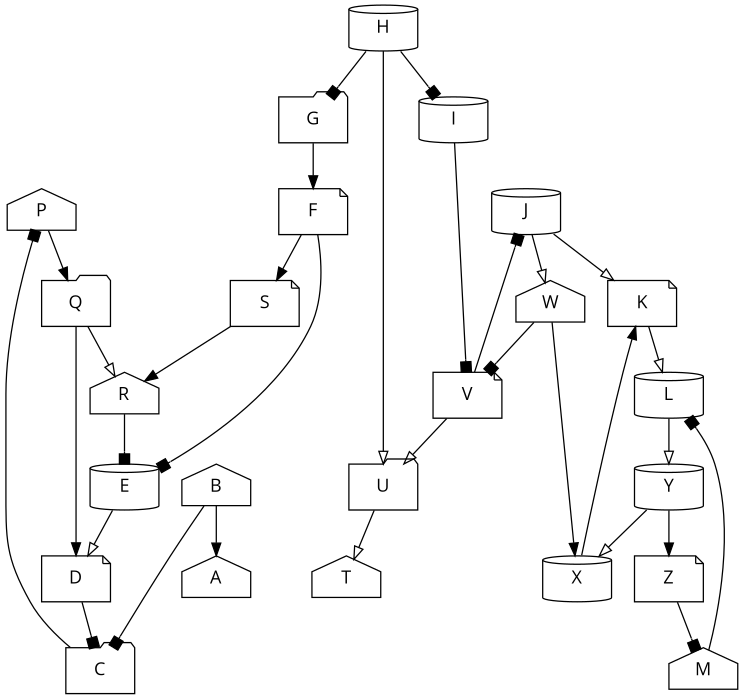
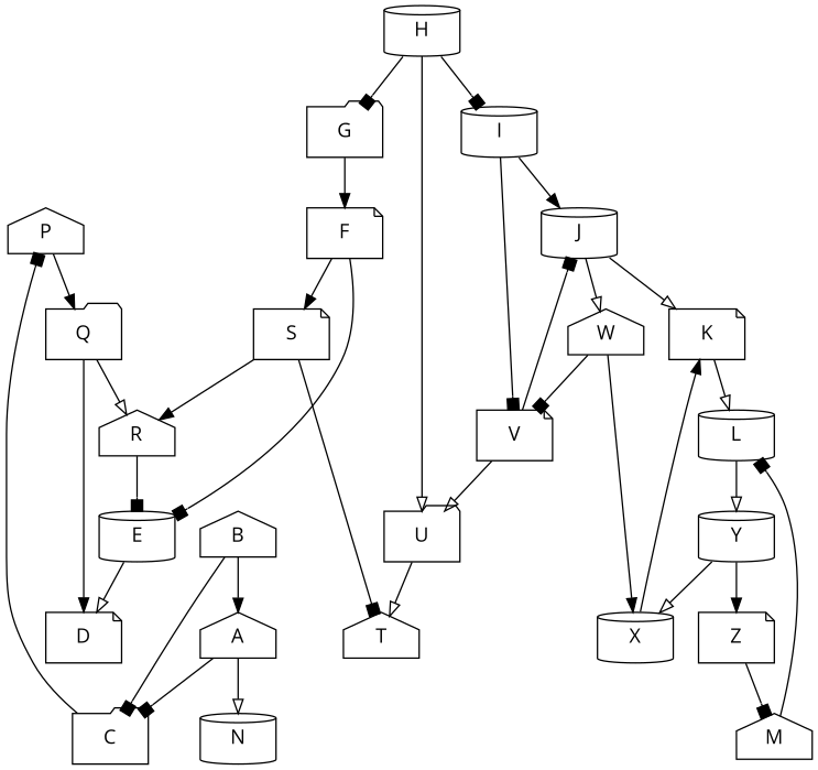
  digraph {
    fontname="Open Sans"
    node [fontname="Open Sans" shape=cylinder]
    edge [arrowhead=box fontname="Open Sans"]
    P [shape=house]
    Q [shape=folder]
    D [shape=note]
    R [shape=house]
    C [shape=folder]
    E
    T [shape=house]
    G [shape=folder]
    F [shape=note]
    S [shape=note]
    H
    U [shape=folder]
    I
    J
    V [shape=note]
    K [shape=note]
    W [shape=house]
    Z [shape=note]
    M [shape=house]
    L
    Y
    X
    A [shape=house]
+   N
    B [shape=house]
    P -> Q [arrowhead=normal]
    Q -> D [arrowhead=normal]
    Q -> R [arrowhead=onormal]
-   D -> C
+   A -> C
    R -> E
    C -> P
    E -> D [arrowhead=onormal]
    G -> F [arrowhead=normal]
    F -> E
    F -> S [arrowhead=normal]
    S -> R [arrowhead=normal]
+   S -> T
    H -> G
    H -> U [arrowhead=onormal]
    H -> I
    U -> T [arrowhead=onormal]
+   I -> J [arrowhead=normal]
    I -> V
    J -> K [arrowhead=onormal]
    J -> W [arrowhead=onormal]
    V -> U [arrowhead=onormal]
    V -> J
    K -> L [arrowhead=onormal]
    W -> V
    W -> X [arrowhead=normal]
    Z -> M
    M -> L
    L -> Y [arrowhead=onormal]
    Y -> Z [arrowhead=normal]
    Y -> X [arrowhead=onormal]
    X -> K [arrowhead=normal]
+   A -> N [arrowhead=onormal]
    B -> C
    B -> A [arrowhead=normal]
  }
